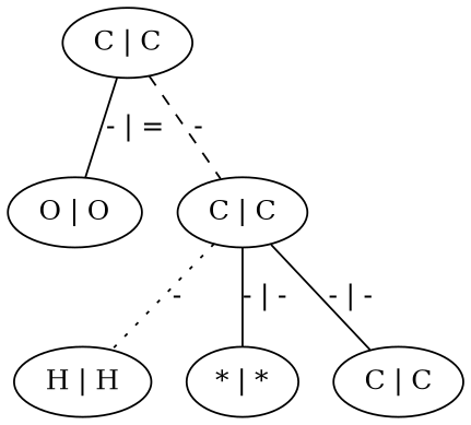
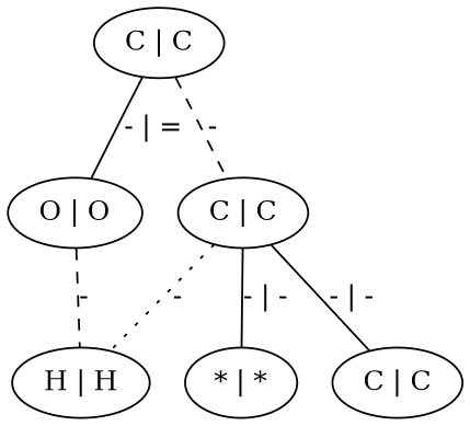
  graph {
    n1 [label="C | C"]
    n2 [label="O | O"]
    n3 [label="C | C"]
    n4 [label="H | H"]
    n5 [label="* | *"]
    n6 [label="C | C"]
    n1 -- n2 [label="- | ="]
    n1 -- n3 [label="-" style=dashed]
+   n2 -- n4 [label="-" style=dashed]
    n3 -- n4 [label="-" style=dotted]
    n3 -- n5 [label="- | -"]
    n3 -- n6 [label="- | -"]
  }
